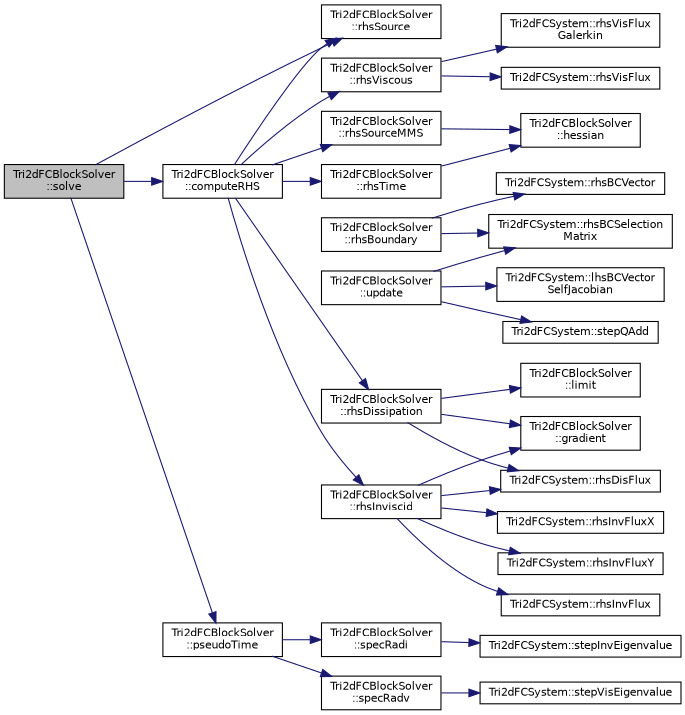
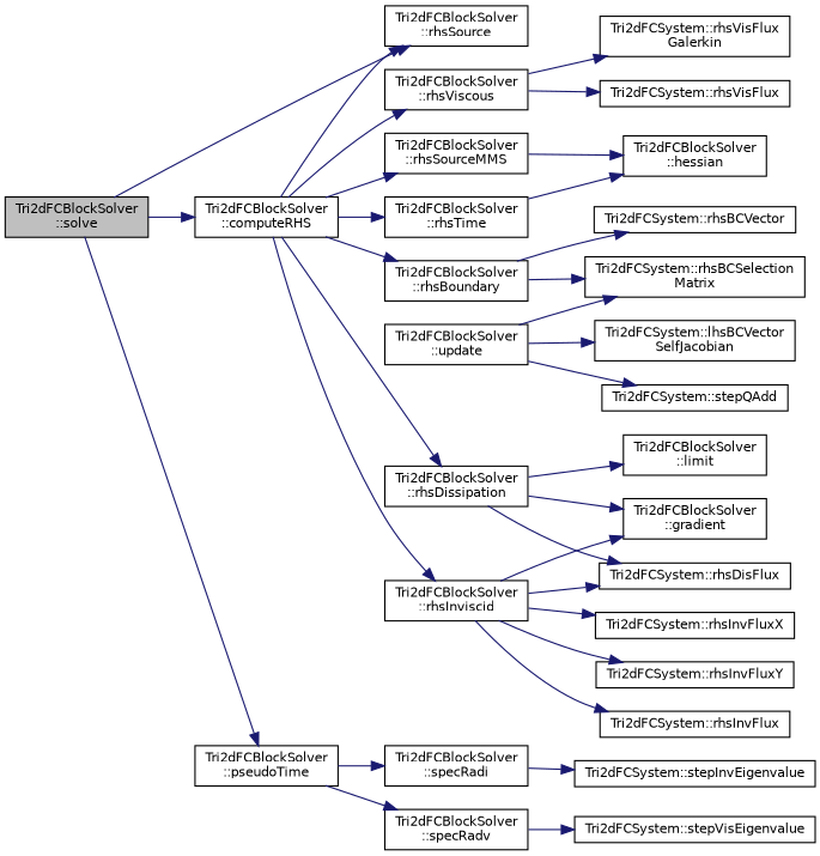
  digraph {
    rankdir=LR
    node [color=black fillcolor=white fontname=Helvetica fontsize=10 shape=record style=filled]
    edge [color=midnightblue fontname=Helvetica fontsize=10 labelfontname=Helvetica labelfontsize=10 style=solid]
    n1 [fillcolor=grey75 fontcolor=black height=0.2 label="Tri2dFCBlockSolver\l::solve" width=0.4]
    n2 [height=0.2 label="Tri2dFCBlockSolver\l::computeRHS" width=0.4]
    n3 [height=0.2 label="Tri2dFCBlockSolver\l::pseudoTime" width=0.4]
    n4 [height=0.2 label="Tri2dFCBlockSolver\l::rhsSource" width=0.4]
    n5 [height=0.2 label="Tri2dFCBlockSolver\l::rhsTime" width=0.4]
    n6 [height=0.2 label="Tri2dFCBlockSolver\l::rhsDissipation" width=0.4]
    n7 [height=0.2 label="Tri2dFCBlockSolver\l::rhsInviscid" width=0.4]
    n8 [height=0.2 label="Tri2dFCBlockSolver\l::rhsViscous" width=0.4]
    n9 [height=0.2 label="Tri2dFCBlockSolver\l::rhsSourceMMS" width=0.4]
    n10 [height=0.2 label="Tri2dFCBlockSolver\l::rhsBoundary" width=0.4]
    n11 [height=0.2 label="Tri2dFCBlockSolver\l::specRadi" width=0.4]
    n12 [height=0.2 label="Tri2dFCBlockSolver\l::specRadv" width=0.4]
    n13 [height=0.2 label="Tri2dFCBlockSolver\l::update" width=0.4]
    n14 [height=0.2 label="Tri2dFCSystem::rhsBCSelection\lMatrix" width=0.4]
    n15 [height=0.2 label="Tri2dFCSystem::lhsBCVector\lSelfJacobian" width=0.4]
    n16 [height=0.2 label="Tri2dFCSystem::stepQAdd" width=0.4]
    n17 [height=0.2 label="Tri2dFCBlockSolver\l::hessian" width=0.4]
    n18 [height=0.2 label="Tri2dFCBlockSolver\l::gradient" width=0.4]
    n19 [height=0.2 label="Tri2dFCBlockSolver\l::limit" width=0.4]
    n20 [height=0.2 label="Tri2dFCSystem::rhsDisFlux" width=0.4]
    n21 [height=0.2 label="Tri2dFCSystem::rhsInvFlux" width=0.4]
    n22 [height=0.2 label="Tri2dFCSystem::rhsInvFluxX" width=0.4]
    n23 [height=0.2 label="Tri2dFCSystem::rhsInvFluxY" width=0.4]
    n24 [height=0.2 label="Tri2dFCSystem::rhsVisFlux\lGalerkin" width=0.4]
    n25 [height=0.2 label="Tri2dFCSystem::rhsVisFlux" width=0.4]
    n26 [height=0.2 label="Tri2dFCSystem::rhsBCVector" width=0.4]
    n27 [height=0.2 label="Tri2dFCSystem::stepInvEigenvalue" width=0.4]
    n28 [height=0.2 label="Tri2dFCSystem::stepVisEigenvalue" width=0.4]
    n1 -> n2
    n1 -> n3
    n1 -> n4
    n2 -> n4
    n2 -> n5
    n2 -> n6
    n2 -> n7
    n2 -> n8
    n2 -> n9
+   n2 -> n10
    n3 -> n11
    n3 -> n12
    n5 -> n17
    n6 -> n18
    n6 -> n19
    n6 -> n20
    n7 -> n18
    n7 -> n20
    n7 -> n21
    n7 -> n22
    n7 -> n23
    n8 -> n24
    n8 -> n25
    n9 -> n17
    n10 -> n14
    n10 -> n26
    n11 -> n27
    n12 -> n28
    n13 -> n14
    n13 -> n15
    n13 -> n16
  }
